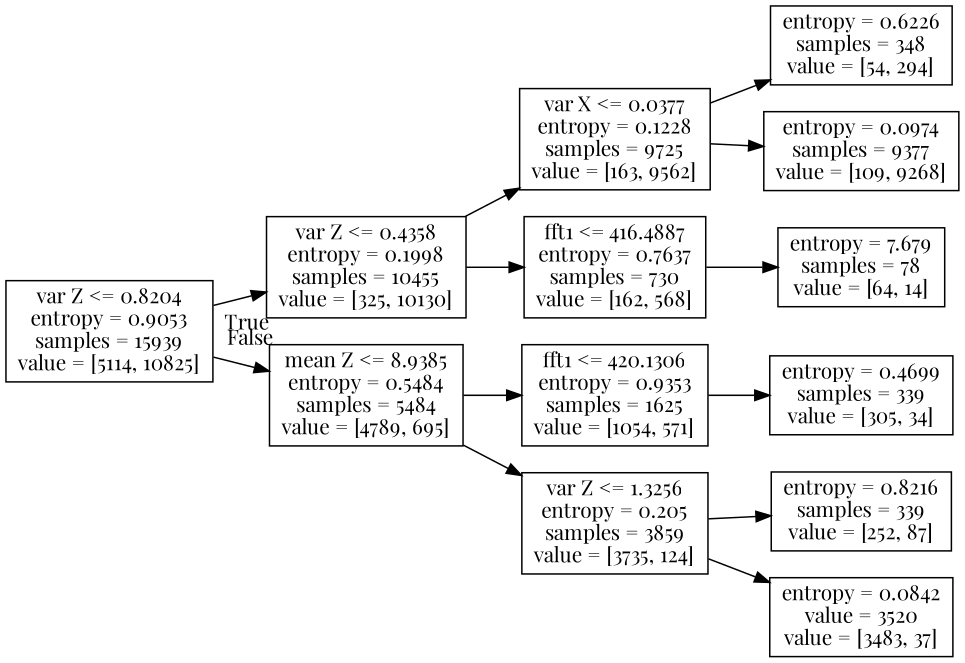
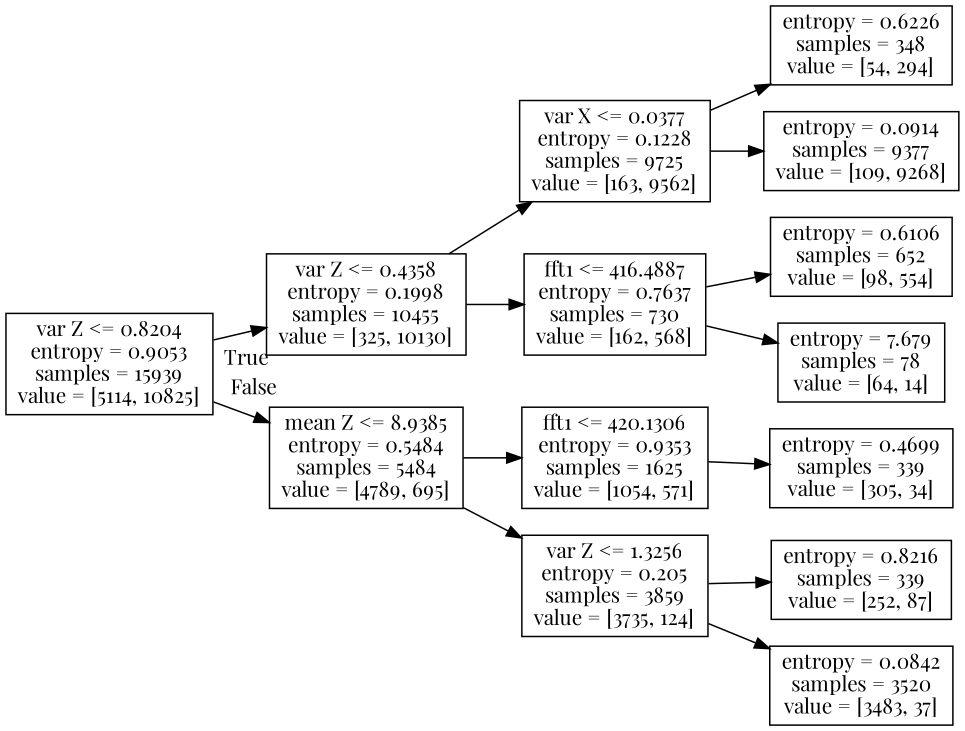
  digraph {
    fontname="Playfair Display"
    rankdir=LR
    node [fontname="Playfair Display" shape=box]
    edge [fontname="Playfair Display"]
    n1 [label="var Z <= 0.8204\nentropy = 0.9053\nsamples = 15939\nvalue = [5114, 10825]"]
    n2 [label="var Z <= 0.4358\nentropy = 0.1998\nsamples = 10455\nvalue = [325, 10130]"]
    n3 [label="mean Z <= 8.9385\nentropy = 0.5484\nsamples = 5484\nvalue = [4789, 695]"]
    n4 [label="var X <= 0.0377\nentropy = 0.1228\nsamples = 9725\nvalue = [163, 9562]"]
    n5 [label="fft1 <= 416.4887\nentropy = 0.7637\nsamples = 730\nvalue = [162, 568]"]
    n6 [label="fft1 <= 420.1306\nentropy = 0.9353\nsamples = 1625\nvalue = [1054, 571]"]
    n7 [label="var Z <= 1.3256\nentropy = 0.205\nsamples = 3859\nvalue = [3735, 124]"]
    n8 [label="entropy = 0.6226\nsamples = 348\nvalue = [54, 294]"]
-   n9 [label="entropy = 0.0974\nsamples = 9377\nvalue = [109, 9268]"]
+   n9 [label="entropy = 0.0914\nsamples = 9377\nvalue = [109, 9268]"]
+   n10 [label="entropy = 0.6106\nsamples = 652\nvalue = [98, 554]"]
    n11 [label="entropy = 7.679\nsamples = 78\nvalue = [64, 14]"]
    n12 [label="entropy = 0.4699\nsamples = 339\nvalue = [305, 34]"]
    n13 [label="entropy = 0.8216\nsamples = 339\nvalue = [252, 87]"]
-   n14 [label="entropy = 0.0842\nvalue = 3520\nvalue = [3483, 37]"]
+   n14 [label="entropy = 0.0842\nsamples = 3520\nvalue = [3483, 37]"]
    n1 -> n2 [headlabel=True labelangle=45 labeldistance=2.5]
    n1 -> n3 [headlabel=False labelangle=-45 labeldistance=2.5]
    n2 -> n4
    n2 -> n5
    n3 -> n6
    n3 -> n7
    n4 -> n8
    n4 -> n9
+   n5 -> n10
    n5 -> n11
    n6 -> n12
    n7 -> n13
    n7 -> n14
  }
